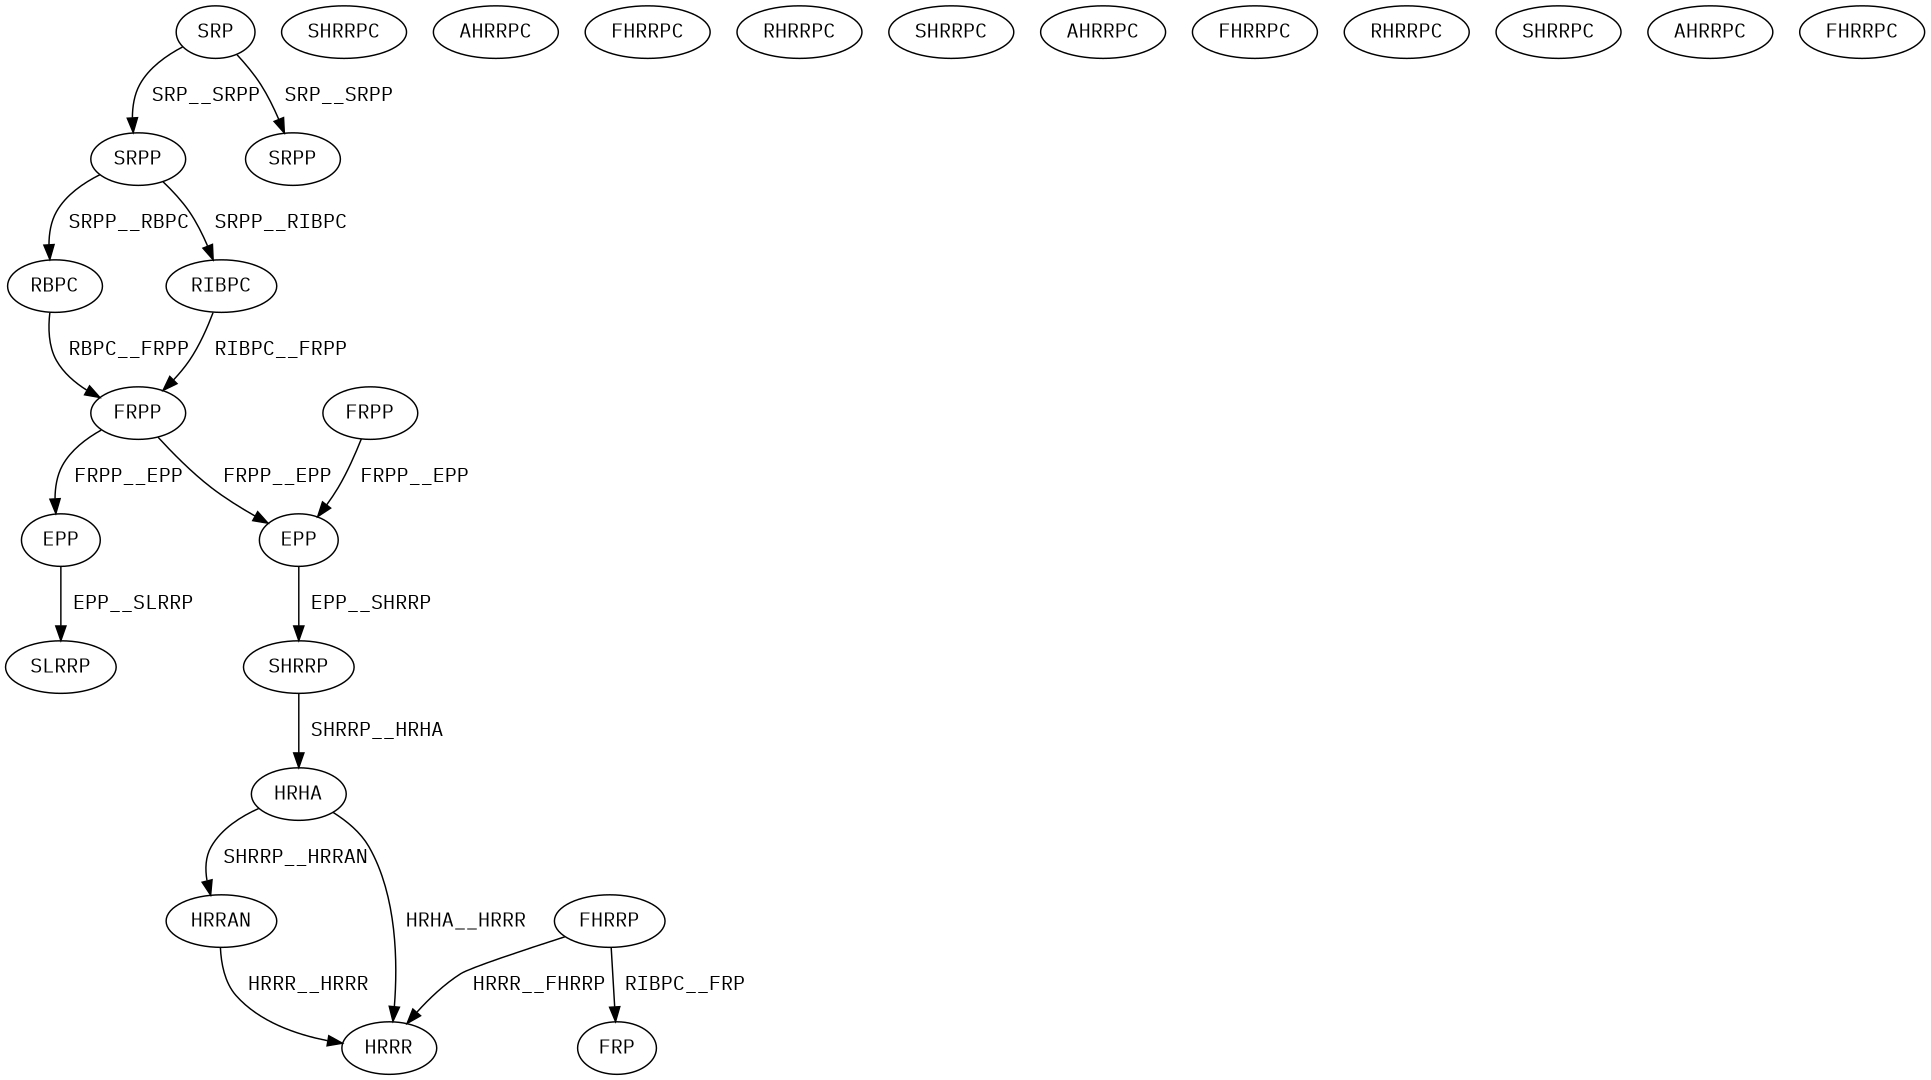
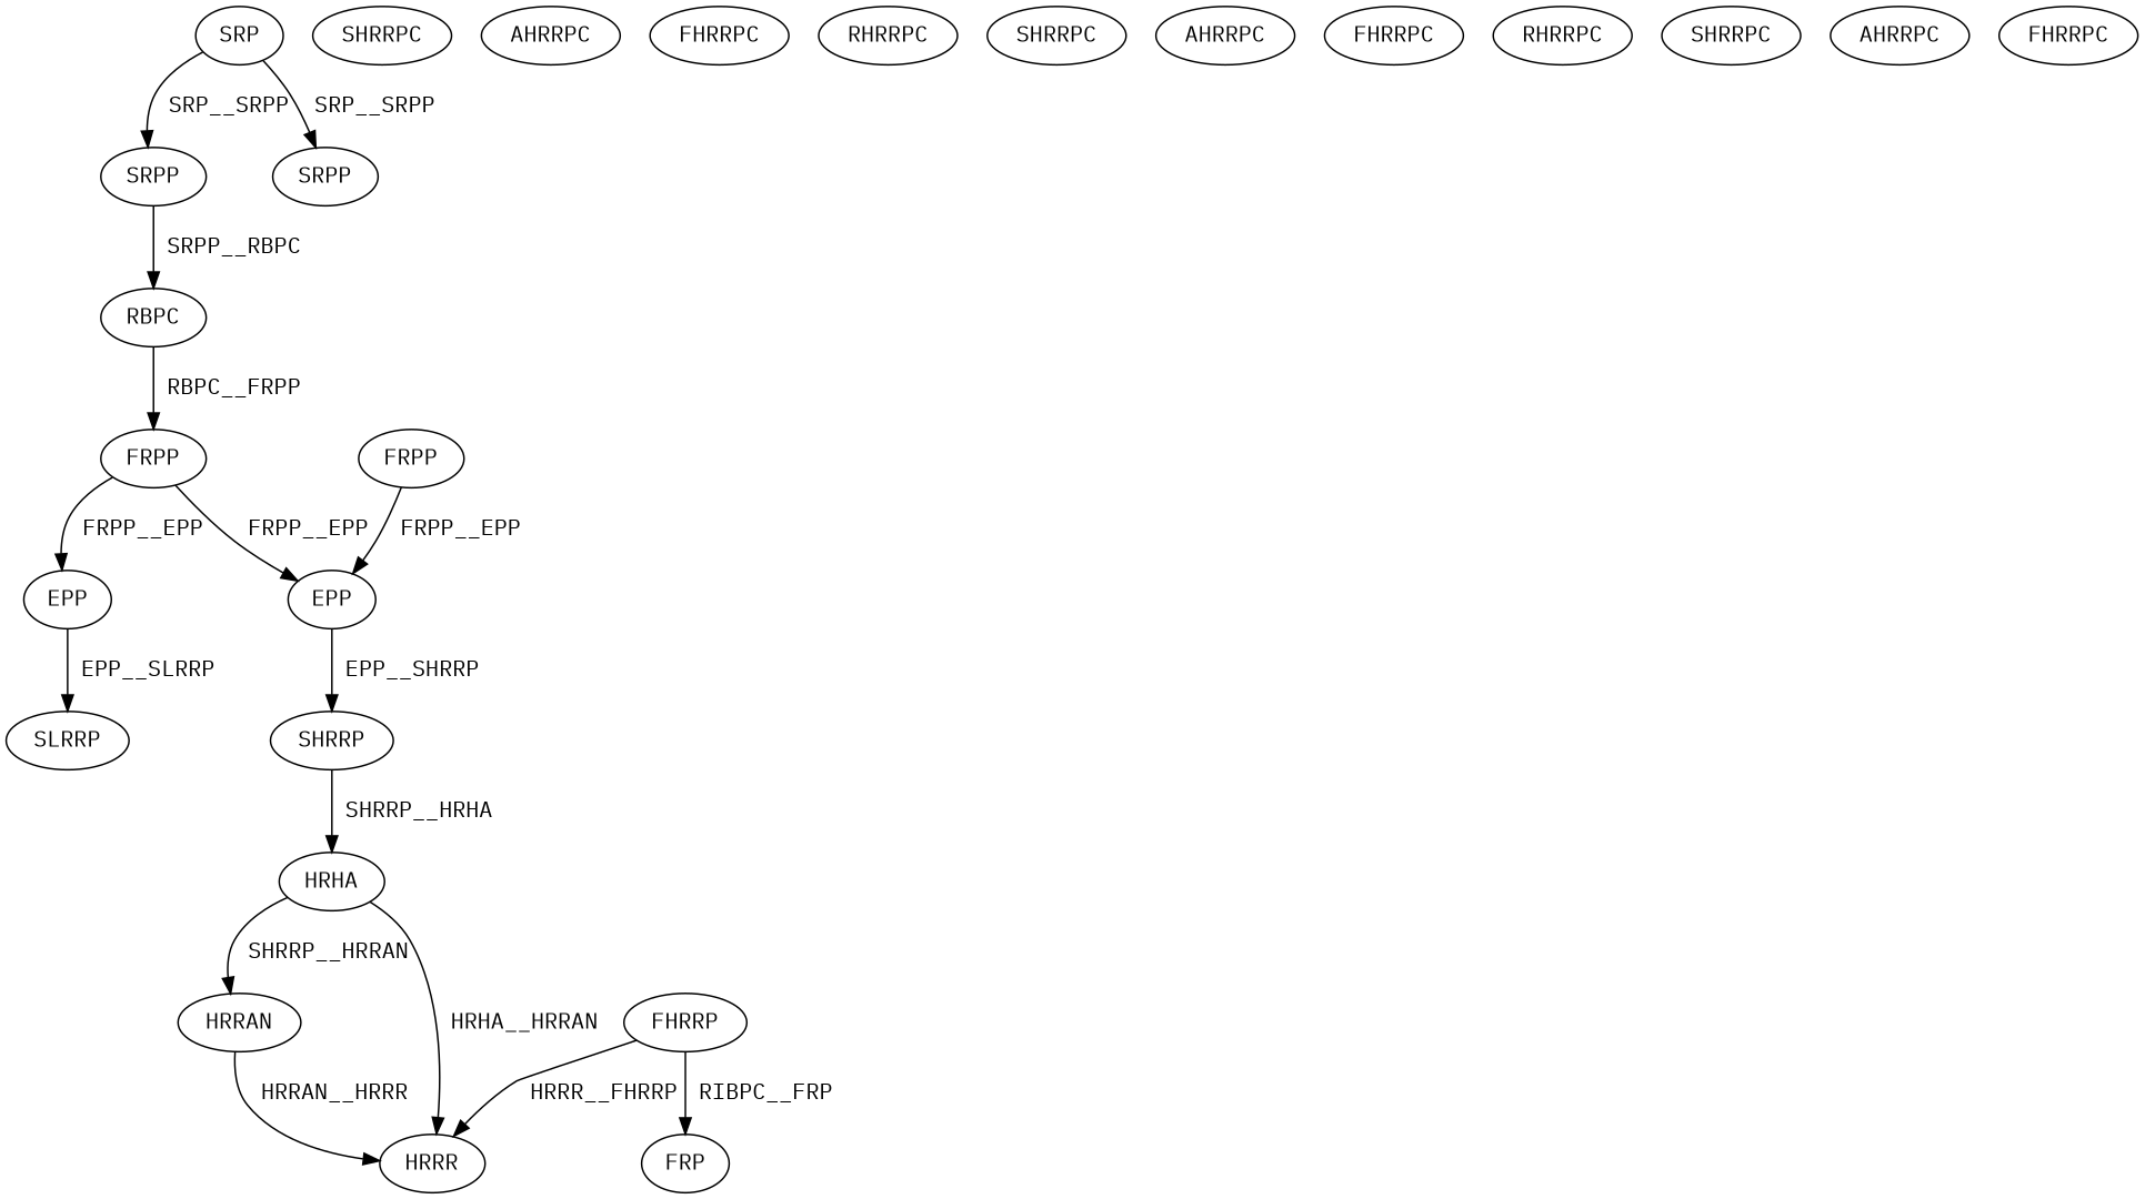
  digraph {
    fontname="IBM Plex Mono"
    node [color=black fontcolor=black fontname="IBM Plex Mono"]
    edge [color=black fontcolor=black fontname="IBM Plex Mono"]
    n1 [label=SRP]
    n2 [label=SRPP]
    n3 [label=SRPP]
    n4 [label=RBPC]
-   n5 [label=RIBPC]
    n6 [label=FRPP]
    n7 [label=FRPP]
    n8 [label=EPP]
    n9 [label=SHRRP]
    n10 [label=EPP]
    n11 [label=SLRRP]
    n12 [label=HRHA]
    n13 [label=HRRAN]
    n14 [label=HRRR]
    n15 [label=SHRRPC]
    n16 [label=AHRRPC]
    n17 [label=FHRRPC]
    n18 [label=RHRRPC]
    n19 [label=SHRRPC]
    n20 [label=AHRRPC]
    n21 [label=FHRRPC]
    n22 [label=RHRRPC]
    n23 [label=SHRRPC]
    n24 [label=AHRRPC]
    n25 [label=FHRRPC]
    n26 [label=FHRRP]
    n27 [label=FRP]
    n1 -> n2 [label=" SRP__SRPP"]
    n1 -> n3 [label=" SRP__SRPP"]
    n2 -> n4 [label=" SRPP__RBPC"]
-   n2 -> n5 [label=" SRPP__RIBPC"]
    n4 -> n6 [label=" RBPC__FRPP"]
-   n5 -> n6 [label=" RIBPC__FRPP"]
    n6 -> n8 [label=" FRPP__EPP"]
    n6 -> n10 [label=" FRPP__EPP"]
    n7 -> n8 [label=" FRPP__EPP"]
    n8 -> n9 [label=" EPP__SHRRP"]
    n9 -> n12 [label=" SHRRP__HRHA"]
    n10 -> n11 [label=" EPP__SLRRP"]
    n12 -> n13 [label=" SHRRP__HRRAN"]
-   n12 -> n14 [label=" HRHA__HRRR"]
-   n13 -> n14 [label=" HRRR__HRRR"]
+   n12 -> n14 [label=" HRHA__HRRAN"]
+   n13 -> n14 [label=" HRRAN__HRRR"]
    n26 -> n14 [label=" HRRR__FHRRP"]
    n26 -> n27 [label=" RIBPC__FRP"]
  }
